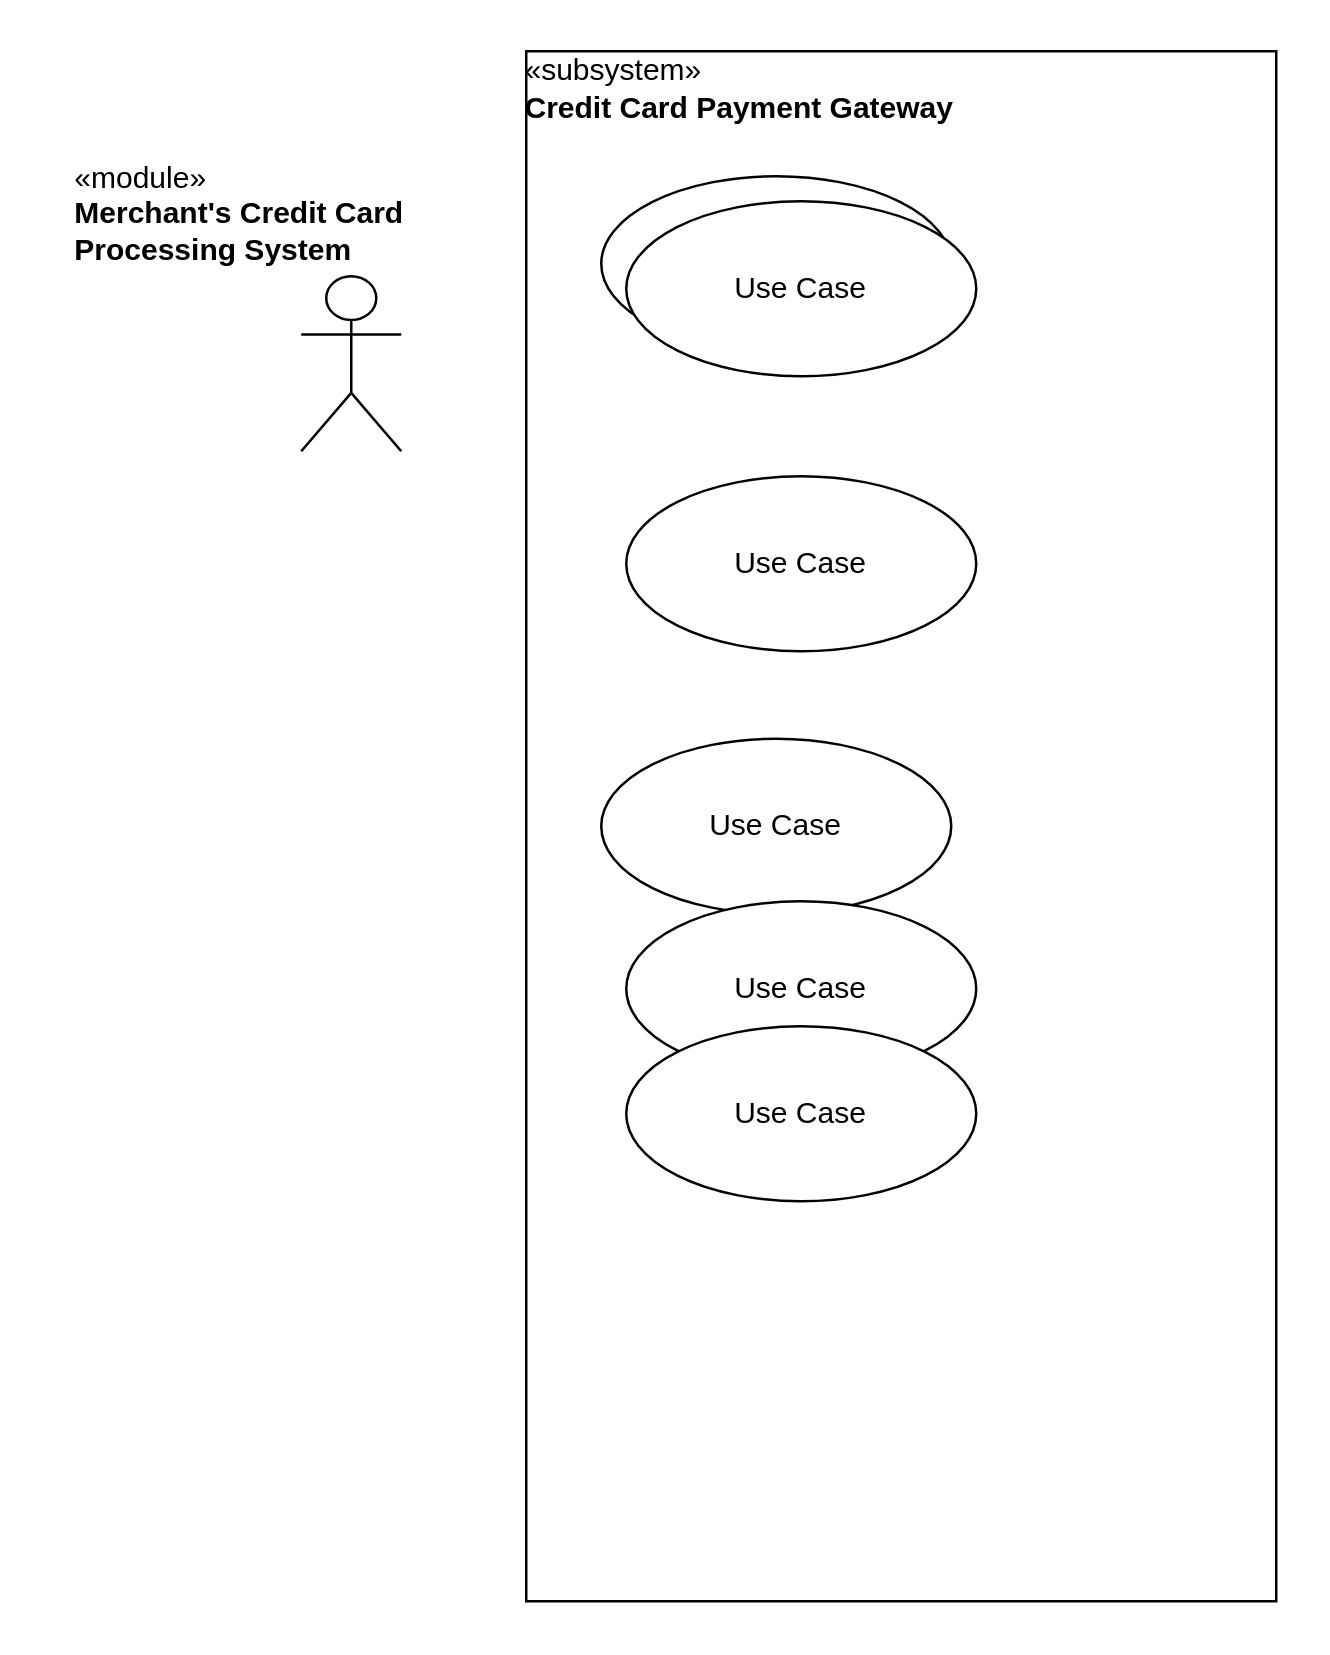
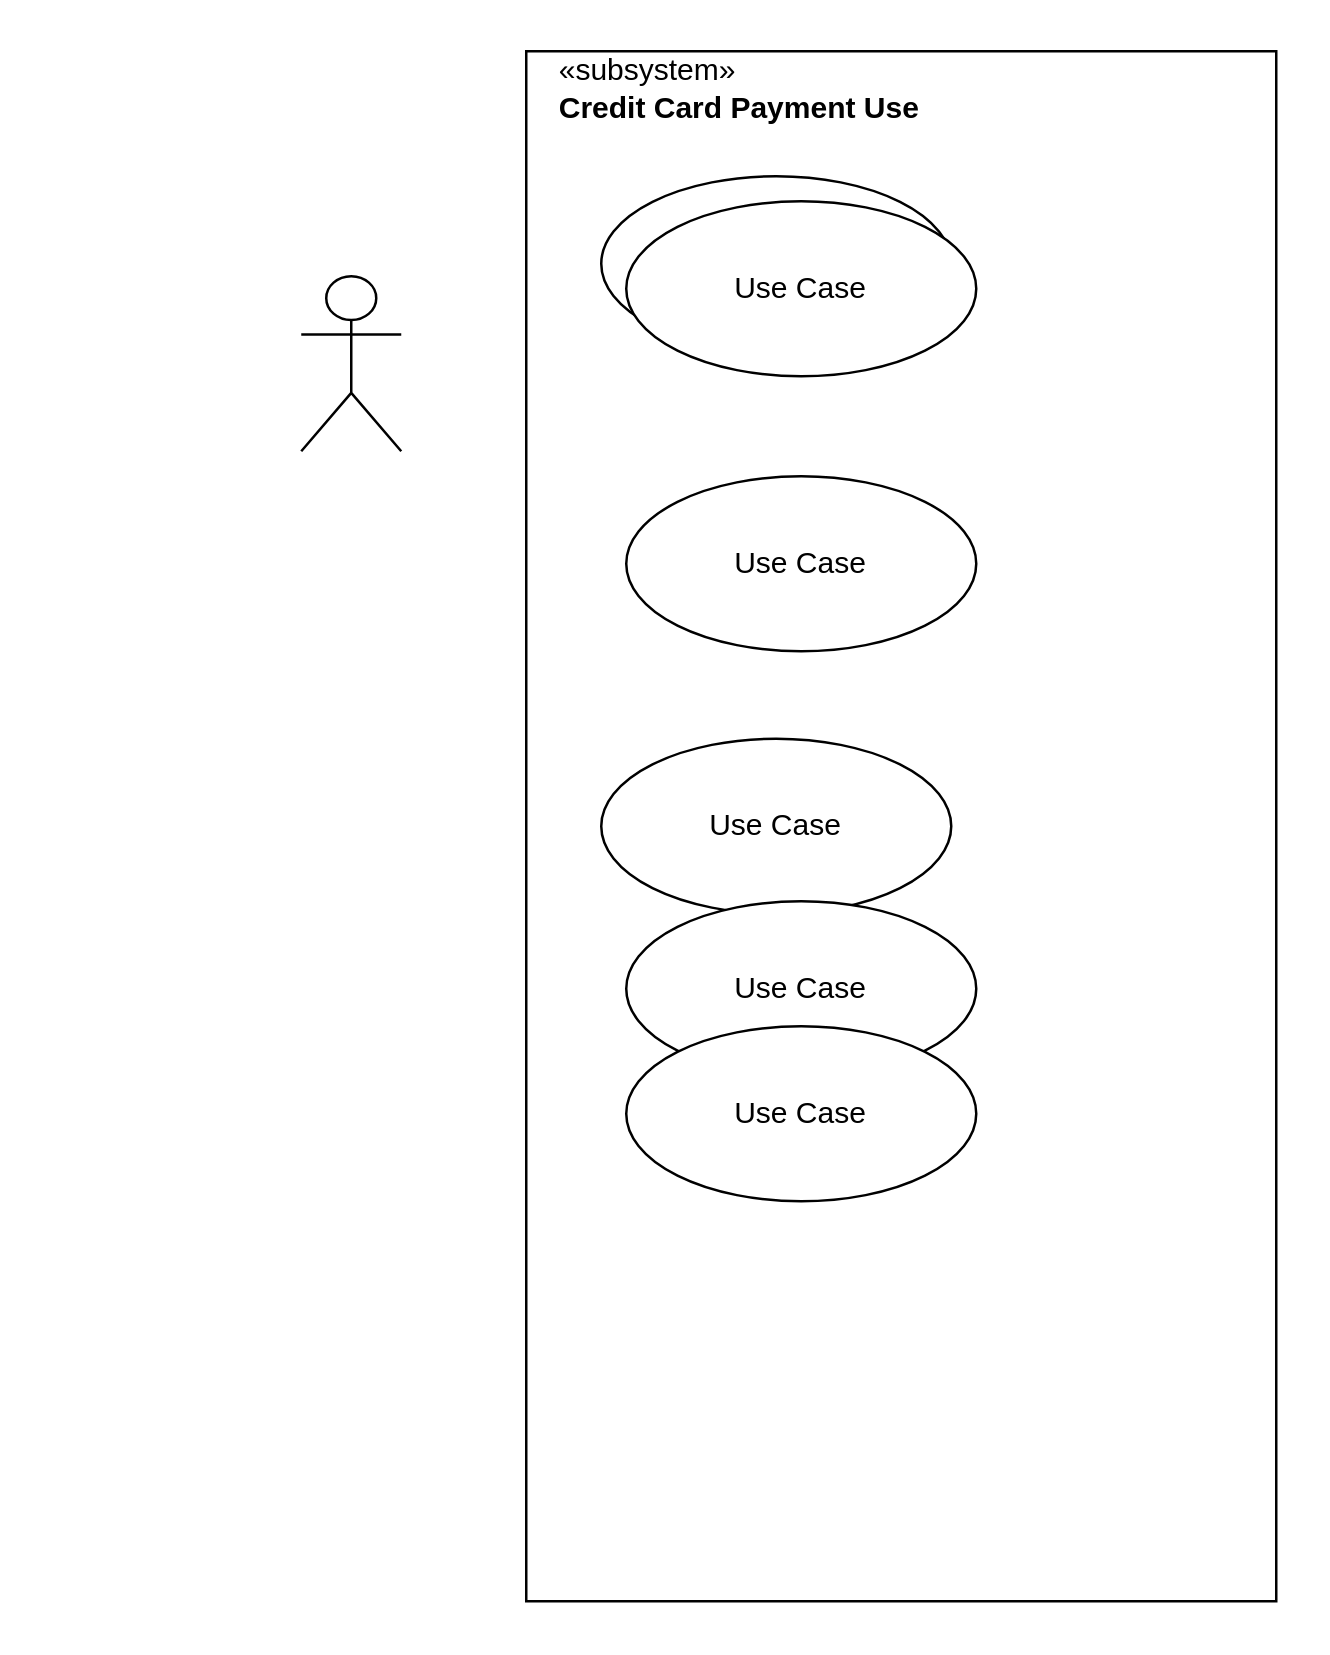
  <mxCell id="0" />
  <mxCell id="1" parent="0" />
  <mxCell id="2" value="" style="shape=umlActor;verticalLabelPosition=bottom;verticalAlign=top;html=1;" vertex="1" parent="1"><mxGeometry x="120" y="110" width="40" height="70" as="geometry" /></mxCell>
- <mxCell id="3" value="&lt;div style=&quot;text-align: left;&quot;&gt;&lt;span style=&quot;background-color: initial; font-weight: normal;&quot;&gt;«module»&lt;/span&gt;&lt;/div&gt;&lt;div style=&quot;text-align: left;&quot;&gt;&lt;span style=&quot;background-color: initial;&quot;&gt;Merchant's Credit Card&lt;/span&gt;&lt;/div&gt;&lt;div style=&quot;text-align: left;&quot;&gt;&lt;span style=&quot;background-color: initial;&quot;&gt;Processing System&lt;/span&gt;&lt;/div&gt;" style="text;align=center;fontStyle=1;verticalAlign=middle;spacingLeft=3;spacingRight=3;strokeColor=none;rotatable=0;points=[[0,0.5],[1,0.5]];portConstraint=eastwest;html=1;" vertex="1" parent="1"><mxGeometry x="20" y="60" width="150" height="50" as="geometry" /></mxCell>
  <mxCell id="4" value="" style="rounded=0;whiteSpace=wrap;html=1;" vertex="1" parent="1"><mxGeometry x="210" y="20" width="300" height="620" as="geometry" /></mxCell>
- <mxCell id="5" value="&lt;div style=&quot;text-align: left;&quot;&gt;&lt;span style=&quot;background-color: initial; font-weight: normal;&quot;&gt;«subsystem»&lt;/span&gt;&lt;/div&gt;&lt;div style=&quot;border-color: var(--border-color); color: rgb(0, 0, 0); font-family: Helvetica; font-size: 12px; font-style: normal; font-variant-ligatures: normal; font-variant-caps: normal; letter-spacing: normal; orphans: 2; text-indent: 0px; text-transform: none; widows: 2; word-spacing: 0px; -webkit-text-stroke-width: 0px; background-color: rgb(251, 251, 251); text-decoration-thickness: initial; text-decoration-style: initial; text-decoration-color: initial;&quot;&gt;&lt;/div&gt;&lt;div style=&quot;text-align: left;&quot;&gt;&lt;span style=&quot;background-color: initial;&quot;&gt;Credit Card Payment Gateway&lt;/span&gt;&lt;/div&gt;" style="text;align=center;fontStyle=1;verticalAlign=middle;spacingLeft=3;spacingRight=3;strokeColor=none;rotatable=0;points=[[0,0.5],[1,0.5]];portConstraint=eastwest;html=1;" vertex="1" parent="1"><mxGeometry x="210" y="20" width="170" height="30" as="geometry" /></mxCell>
+ <mxCell id="5" value="&lt;div style=&quot;text-align: left;&quot;&gt;&lt;span style=&quot;background-color: initial; font-weight: normal;&quot;&gt;«subsystem»&lt;/span&gt;&lt;/div&gt;&lt;div style=&quot;border-color: var(--border-color); color: rgb(0, 0, 0); font-family: Helvetica; font-size: 12px; font-style: normal; font-variant-ligatures: normal; font-variant-caps: normal; letter-spacing: normal; orphans: 2; text-indent: 0px; text-transform: none; widows: 2; word-spacing: 0px; -webkit-text-stroke-width: 0px; background-color: rgb(251, 251, 251); text-decoration-thickness: initial; text-decoration-style: initial; text-decoration-color: initial;&quot;&gt;&lt;/div&gt;&lt;div style=&quot;text-align: left;&quot;&gt;&lt;span style=&quot;background-color: initial;&quot;&gt;Credit Card Payment Use&lt;/span&gt;&lt;/div&gt;" style="text;align=center;fontStyle=1;verticalAlign=middle;spacingLeft=3;spacingRight=3;strokeColor=none;rotatable=0;points=[[0,0.5],[1,0.5]];portConstraint=eastwest;html=1;" vertex="1" parent="1"><mxGeometry x="210" y="20" width="170" height="30" as="geometry" /></mxCell>
  <mxCell id="6" value="Use Case" style="ellipse;whiteSpace=wrap;html=1;" vertex="1" parent="1"><mxGeometry x="240" y="70" width="140" height="70" as="geometry" /></mxCell>
  <mxCell id="7" value="Use Case" style="ellipse;whiteSpace=wrap;html=1;" vertex="1" parent="1"><mxGeometry x="250" y="80" width="140" height="70" as="geometry" /></mxCell>
  <mxCell id="8" value="Use Case" style="ellipse;whiteSpace=wrap;html=1;" vertex="1" parent="1"><mxGeometry x="250" y="190" width="140" height="70" as="geometry" /></mxCell>
  <mxCell id="9" value="Use Case" style="ellipse;whiteSpace=wrap;html=1;" vertex="1" parent="1"><mxGeometry x="240" y="295" width="140" height="70" as="geometry" /></mxCell>
  <mxCell id="10" value="Use Case" style="ellipse;whiteSpace=wrap;html=1;" vertex="1" parent="1"><mxGeometry x="250" y="360" width="140" height="70" as="geometry" /></mxCell>
  <mxCell id="11" value="Use Case" style="ellipse;whiteSpace=wrap;html=1;" vertex="1" parent="1"><mxGeometry x="250" y="410" width="140" height="70" as="geometry" /></mxCell>
